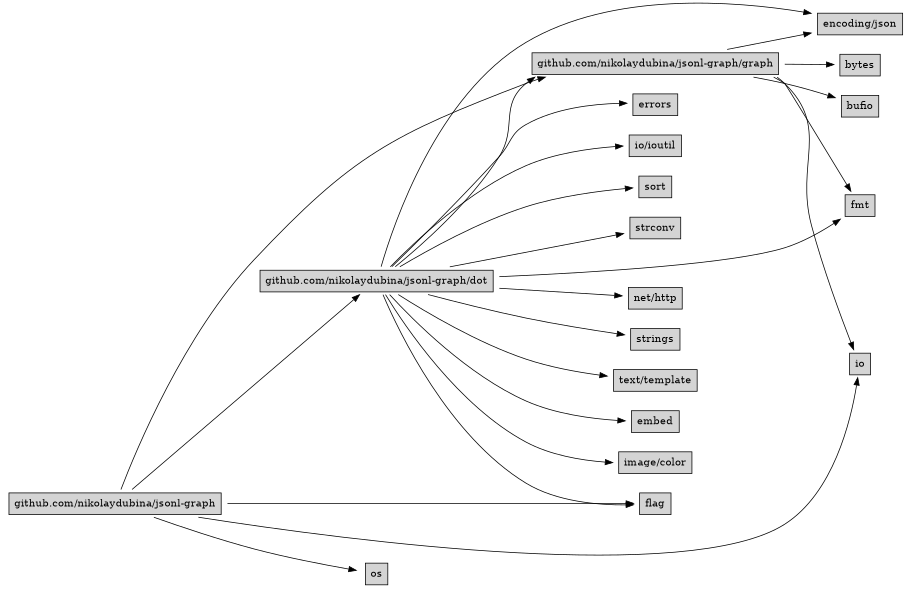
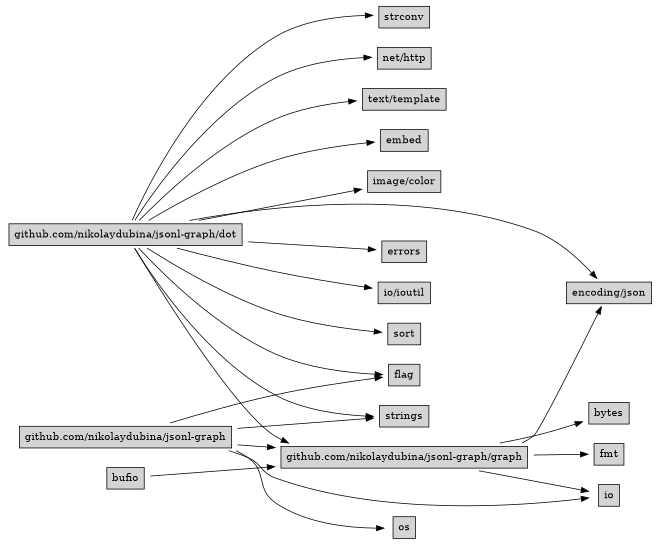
  digraph {
    rankdir=LR
    node [shape=none]
    n1 [label=<<table border="0" cellspacing="0" CELLPADDING="6">  				<tr> 					<td port="port0" border="1" colspan="2" ALIGN="CENTER" bgcolor="#c8c8c8c8">bytes</td> 				</tr>  </table>>]
    n2 [label=<<table border="0" cellspacing="0" CELLPADDING="6">  				<tr> 					<td port="port0" border="1" colspan="2" ALIGN="CENTER" bgcolor="#c8c8c8c8">encoding/json</td> 				</tr>  </table>>]
    n3 [label=<<table border="0" cellspacing="0" CELLPADDING="6">  				<tr> 					<td port="port0" border="1" colspan="2" ALIGN="CENTER" bgcolor="#c8c8c8c8">errors</td> 				</tr>  </table>>]
    n4 [label=<<table border="0" cellspacing="0" CELLPADDING="6">  				<tr> 					<td port="port0" border="1" colspan="2" ALIGN="CENTER" bgcolor="#c8c8c8c8">github.com/nikolaydubina/jsonl-graph/dot</td> 				</tr>  </table>>]
    n5 [label=<<table border="0" cellspacing="0" CELLPADDING="6">  				<tr> 					<td port="port0" border="1" colspan="2" ALIGN="CENTER" bgcolor="#c8c8c8c8">io/ioutil</td> 				</tr>  </table>>]
    n6 [label=<<table border="0" cellspacing="0" CELLPADDING="6">  				<tr> 					<td port="port0" border="1" colspan="2" ALIGN="CENTER" bgcolor="#c8c8c8c8">sort</td> 				</tr>  </table>>]
    n7 [label=<<table border="0" cellspacing="0" CELLPADDING="6">  				<tr> 					<td port="port0" border="1" colspan="2" ALIGN="CENTER" bgcolor="#c8c8c8c8">strconv</td> 				</tr>  </table>>]
    n8 [label=<<table border="0" cellspacing="0" CELLPADDING="6">  				<tr> 					<td port="port0" border="1" colspan="2" ALIGN="CENTER" bgcolor="#c8c8c8c8">fmt</td> 				</tr>  </table>>]
    n9 [label=<<table border="0" cellspacing="0" CELLPADDING="6">  				<tr> 					<td port="port0" border="1" colspan="2" ALIGN="CENTER" bgcolor="#c8c8c8c8">net/http</td> 				</tr>  </table>>]
    n10 [label=<<table border="0" cellspacing="0" CELLPADDING="6">  				<tr> 					<td port="port0" border="1" colspan="2" ALIGN="CENTER" bgcolor="#c8c8c8c8">strings</td> 				</tr>  </table>>]
    n11 [label=<<table border="0" cellspacing="0" CELLPADDING="6">  				<tr> 					<td port="port0" border="1" colspan="2" ALIGN="CENTER" bgcolor="#c8c8c8c8">text/template</td> 				</tr>  </table>>]
    n12 [label=<<table border="0" cellspacing="0" CELLPADDING="6">  				<tr> 					<td port="port0" border="1" colspan="2" ALIGN="CENTER" bgcolor="#c8c8c8c8">github.com/nikolaydubina/jsonl-graph/graph</td> 				</tr>  </table>>]
    n13 [label=<<table border="0" cellspacing="0" CELLPADDING="6">  				<tr> 					<td port="port0" border="1" colspan="2" ALIGN="CENTER" bgcolor="#c8c8c8c8">embed</td> 				</tr>  </table>>]
    n14 [label=<<table border="0" cellspacing="0" CELLPADDING="6">  				<tr> 					<td port="port0" border="1" colspan="2" ALIGN="CENTER" bgcolor="#c8c8c8c8">image/color</td> 				</tr>  </table>>]
    n15 [label=<<table border="0" cellspacing="0" CELLPADDING="6">  				<tr> 					<td port="port0" border="1" colspan="2" ALIGN="CENTER" bgcolor="#c8c8c8c8">flag</td> 				</tr>  </table>>]
    n16 [label=<<table border="0" cellspacing="0" CELLPADDING="6">  				<tr> 					<td port="port0" border="1" colspan="2" ALIGN="CENTER" bgcolor="#c8c8c8c8">io</td> 				</tr>  </table>>]
    n17 [label=<<table border="0" cellspacing="0" CELLPADDING="6">  				<tr> 					<td port="port0" border="1" colspan="2" ALIGN="CENTER" bgcolor="#c8c8c8c8">bufio</td> 				</tr>  </table>>]
    n18 [label=<<table border="0" cellspacing="0" CELLPADDING="6">  				<tr> 					<td port="port0" border="1" colspan="2" ALIGN="CENTER" bgcolor="#c8c8c8c8">github.com/nikolaydubina/jsonl-graph</td> 				</tr>  </table>>]
    n19 [label=<<table border="0" cellspacing="0" CELLPADDING="6">  				<tr> 					<td port="port0" border="1" colspan="2" ALIGN="CENTER" bgcolor="#c8c8c8c8">os</td> 				</tr>  </table>>]
    n4 -> n2
    n4 -> n3
    n4 -> n5
    n4 -> n6
    n4 -> n7
-   n4 -> n8
    n4 -> n9
    n4 -> n10
    n4 -> n11
    n4 -> n12
    n4 -> n13
    n4 -> n14
    n4 -> n15
    n12 -> n1
    n12 -> n2
    n12 -> n8
    n12 -> n16
-   n12 -> n17
-   n18 -> n4
+   n17 -> n12
+   n18 -> n10
    n18 -> n12
    n18 -> n15
    n18 -> n16
    n18 -> n19
  }
